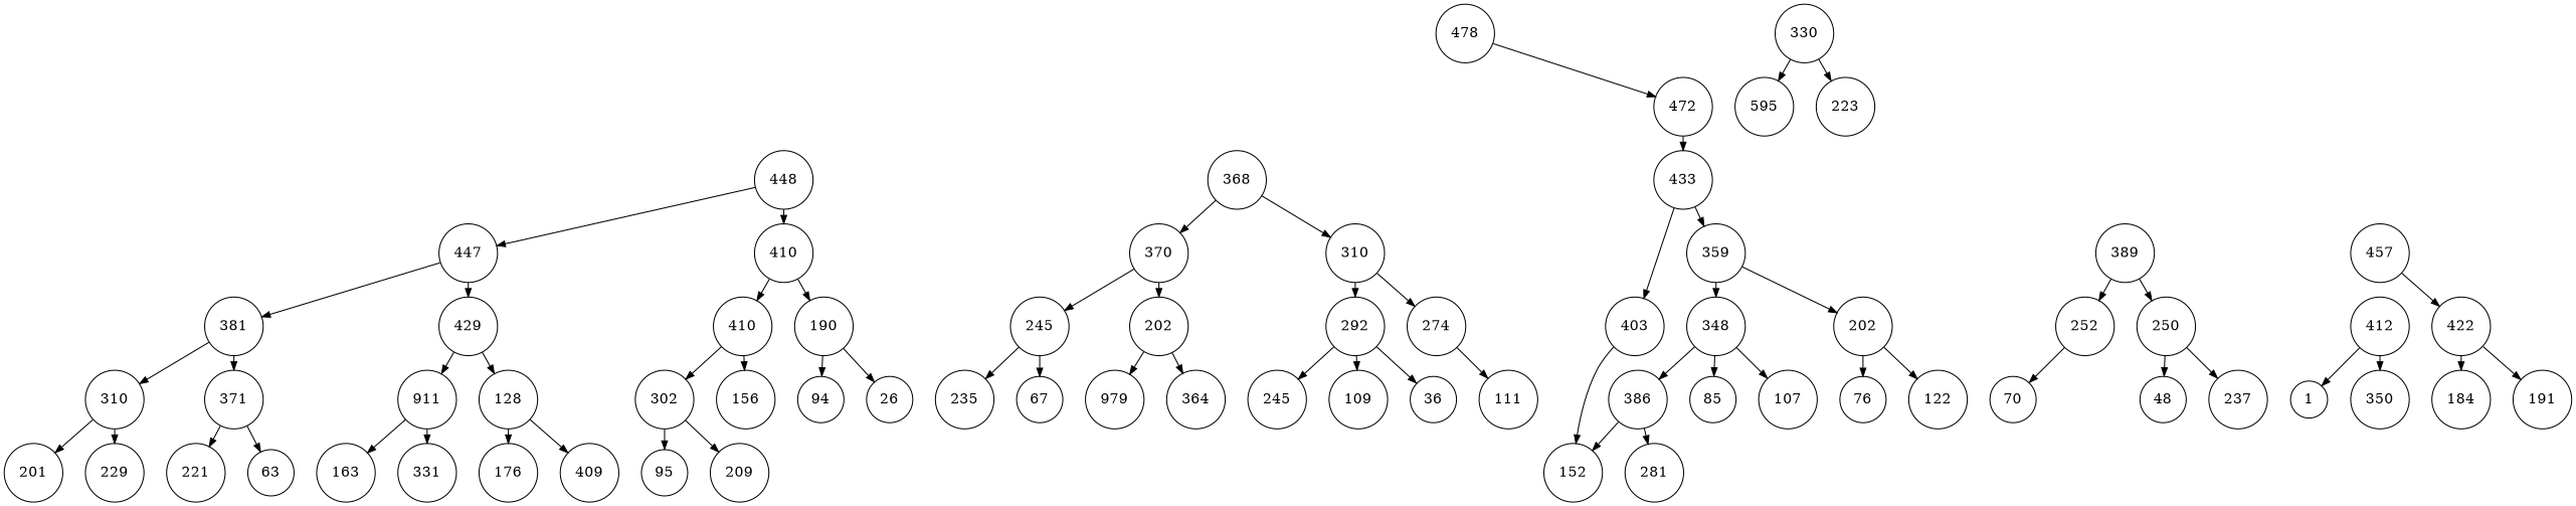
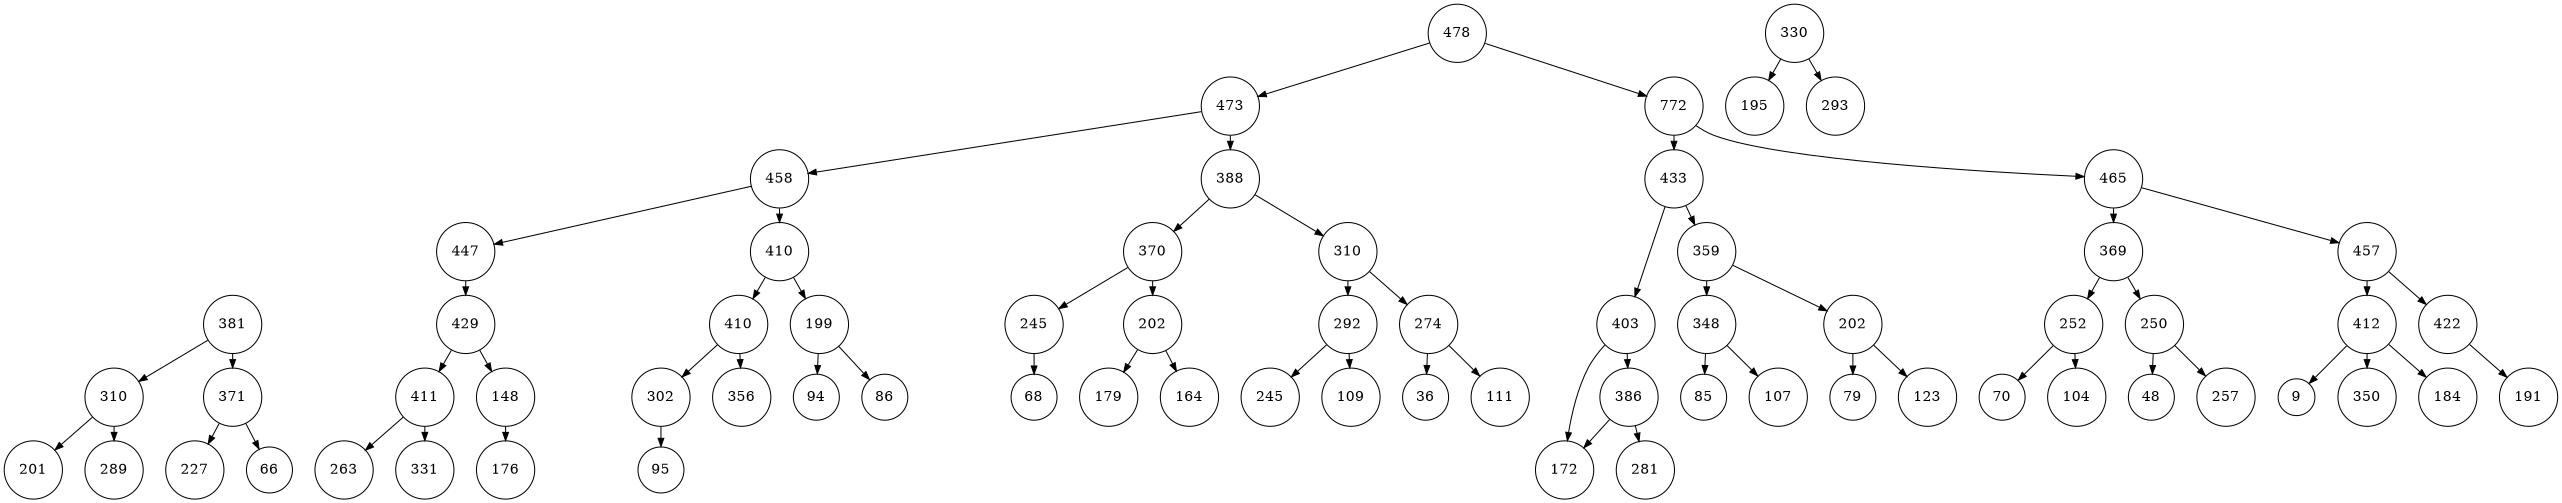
  digraph {
    nodesep=0.3
    ranksep=0.2
    node [shape=circle]
    edge [arrowsize=0.8]
    n1 [label=478]
-   n3 [label=472]
-   n4 [label=448]
-   n5 [label=368]
+   n2 [label=473]
+   n3 [label=772]
+   n4 [label=458]
+   n5 [label=388]
    n6 [label=433]
+   n7 [label=465]
    n8 [label=447]
    n9 [label=410]
    n10 [label=370]
    n11 [label=310]
    n12 [label=403]
    n13 [label=359]
-   n14 [label=389]
+   n14 [label=369]
    n15 [label=457]
    n16 [label=381]
    n17 [label=429]
    n18 [label=410]
-   n19 [label=190]
+   n19 [label=199]
    n20 [label=245]
    n21 [label=202]
    n22 [label=292]
    n23 [label=274]
    n24 [label=386]
-   n25 [label=152]
+   n25 [label=172]
    n26 [label=348]
    n27 [label=202]
    n28 [label=252]
    n29 [label=250]
    n30 [label=412]
    n31 [label=422]
    n32 [label=310]
    n33 [label=371]
-   n34 [label=911]
-   n35 [label=128]
+   n34 [label=411]
+   n35 [label=148]
    n36 [label=302]
-   n37 [label=156]
+   n37 [label=356]
    n38 [label=94]
-   n39 [label=26]
-   n40 [label=235]
-   n41 [label=67]
-   n42 [label=979]
-   n43 [label=364]
+   n39 [label=86]
+   n41 [label=68]
+   n42 [label=179]
+   n43 [label=164]
    n44 [label=245]
    n45 [label=109]
    n46 [label=111]
    n47 [label=36]
    n48 [label=330]
-   n49 [label=595]
-   n50 [label=223]
+   n49 [label=195]
+   n50 [label=293]
    n51 [label=281]
    n52 [label=85]
    n53 [label=107]
-   n54 [label=76]
-   n55 [label=122]
+   n54 [label=79]
+   n55 [label=123]
    n56 [label=70]
+   n57 [label=104]
    n58 [label=48]
-   n59 [label=237]
-   n60 [label=1]
+   n59 [label=257]
+   n60 [label=9]
    n61 [label=350]
    n62 [label=191]
    n63 [label=184]
    n64 [label=201]
-   n65 [label=229]
-   n66 [label=221]
-   n67 [label=63]
-   n68 [label=163]
+   n65 [label=289]
+   n66 [label=227]
+   n67 [label=66]
+   n68 [label=263]
    n69 [label=331]
    n70 [label=176]
-   n71 [label=409]
    n72 [label=95]
-   n73 [label=209]
+   n1 -> n2 [side=left]
    n1 -> n3
+   n2 -> n4 [side=left]
+   n2 -> n5
    n3 -> n6 [side=left]
+   n3 -> n7
    n4 -> n8 [side=left]
    n4 -> n9
    n5 -> n10 [side=left]
    n5 -> n11
    n6 -> n12 [side=left]
    n6 -> n13
-   n8 -> n16 [side=left]
+   n7 -> n14 [side=left]
+   n7 -> n15
    n8 -> n17
    n9 -> n18 [side=left]
    n9 -> n19
    n10 -> n20 [side=left]
    n10 -> n21
    n11 -> n22 [side=left]
    n11 -> n23
-   n26 -> n24
+   n12 -> n24
    n12 -> n25 [side=left]
    n13 -> n26 [side=left]
    n13 -> n27
    n14 -> n28 [side=left]
    n14 -> n29
+   n15 -> n30 [side=left]
    n15 -> n31
    n16 -> n32 [side=left]
    n16 -> n33
    n17 -> n34 [side=left]
    n17 -> n35
    n18 -> n36 [side=left]
    n18 -> n37
    n19 -> n38 [side=left]
    n19 -> n39
-   n20 -> n40 [side=left]
    n20 -> n41
    n21 -> n42 [side=left]
    n21 -> n43
    n22 -> n44 [side=left]
    n22 -> n45
    n23 -> n46 [side=left]
-   n22 -> n47
+   n23 -> n47
    n24 -> n25 [side=left]
    n24 -> n51
    n26 -> n52 [side=left]
    n26 -> n53
    n27 -> n54 [side=left]
    n27 -> n55
    n28 -> n56 [side=left]
+   n28 -> n57
    n29 -> n58 [side=left]
    n29 -> n59
    n30 -> n60 [side=left]
    n30 -> n61
    n31 -> n62 [side=left]
-   n31 -> n63
+   n30 -> n63
    n32 -> n64 [side=left]
    n32 -> n65
    n33 -> n66 [side=left]
    n33 -> n67
    n34 -> n68 [side=left]
    n34 -> n69
    n35 -> n70 [side=left]
-   n35 -> n71
    n36 -> n72 [side=left]
-   n36 -> n73
    n48 -> n49 [side=left]
    n48 -> n50
  }
